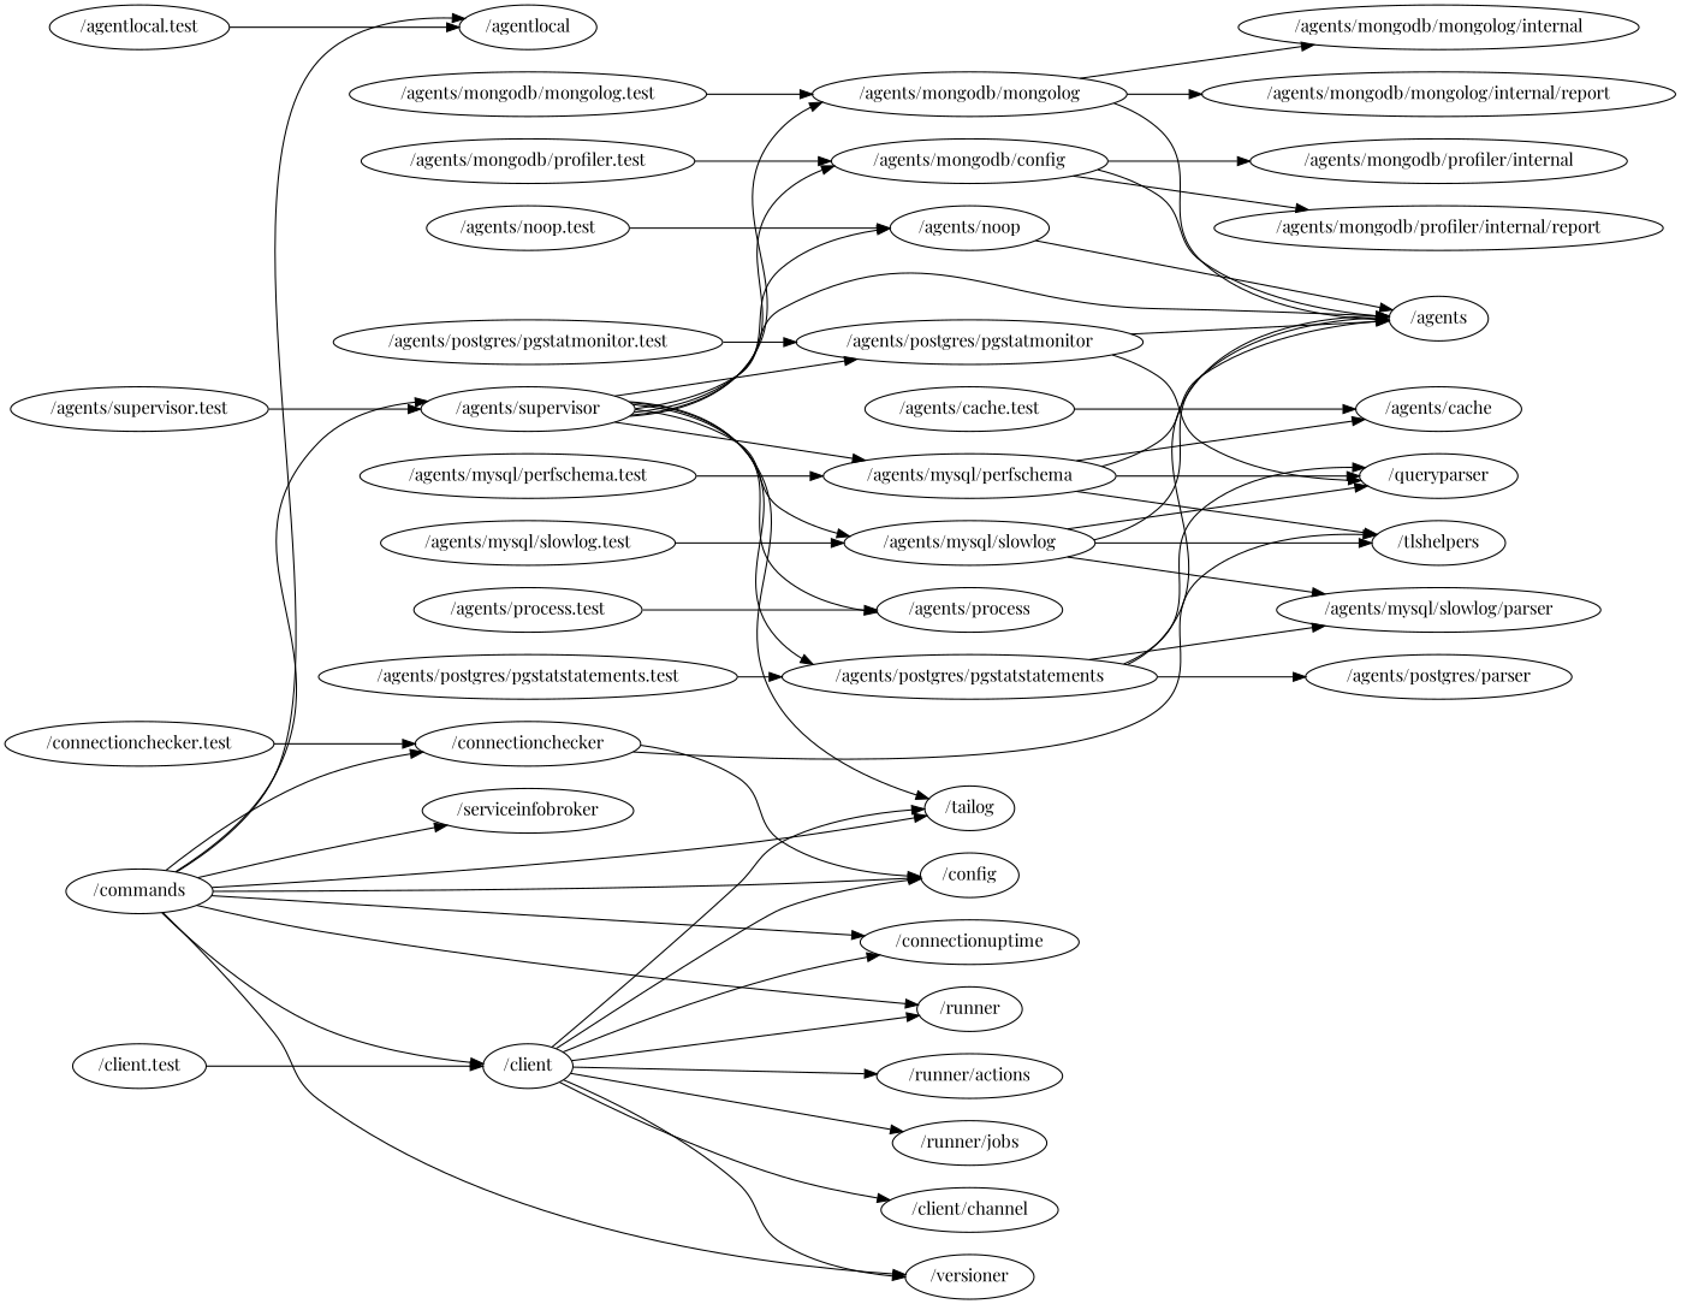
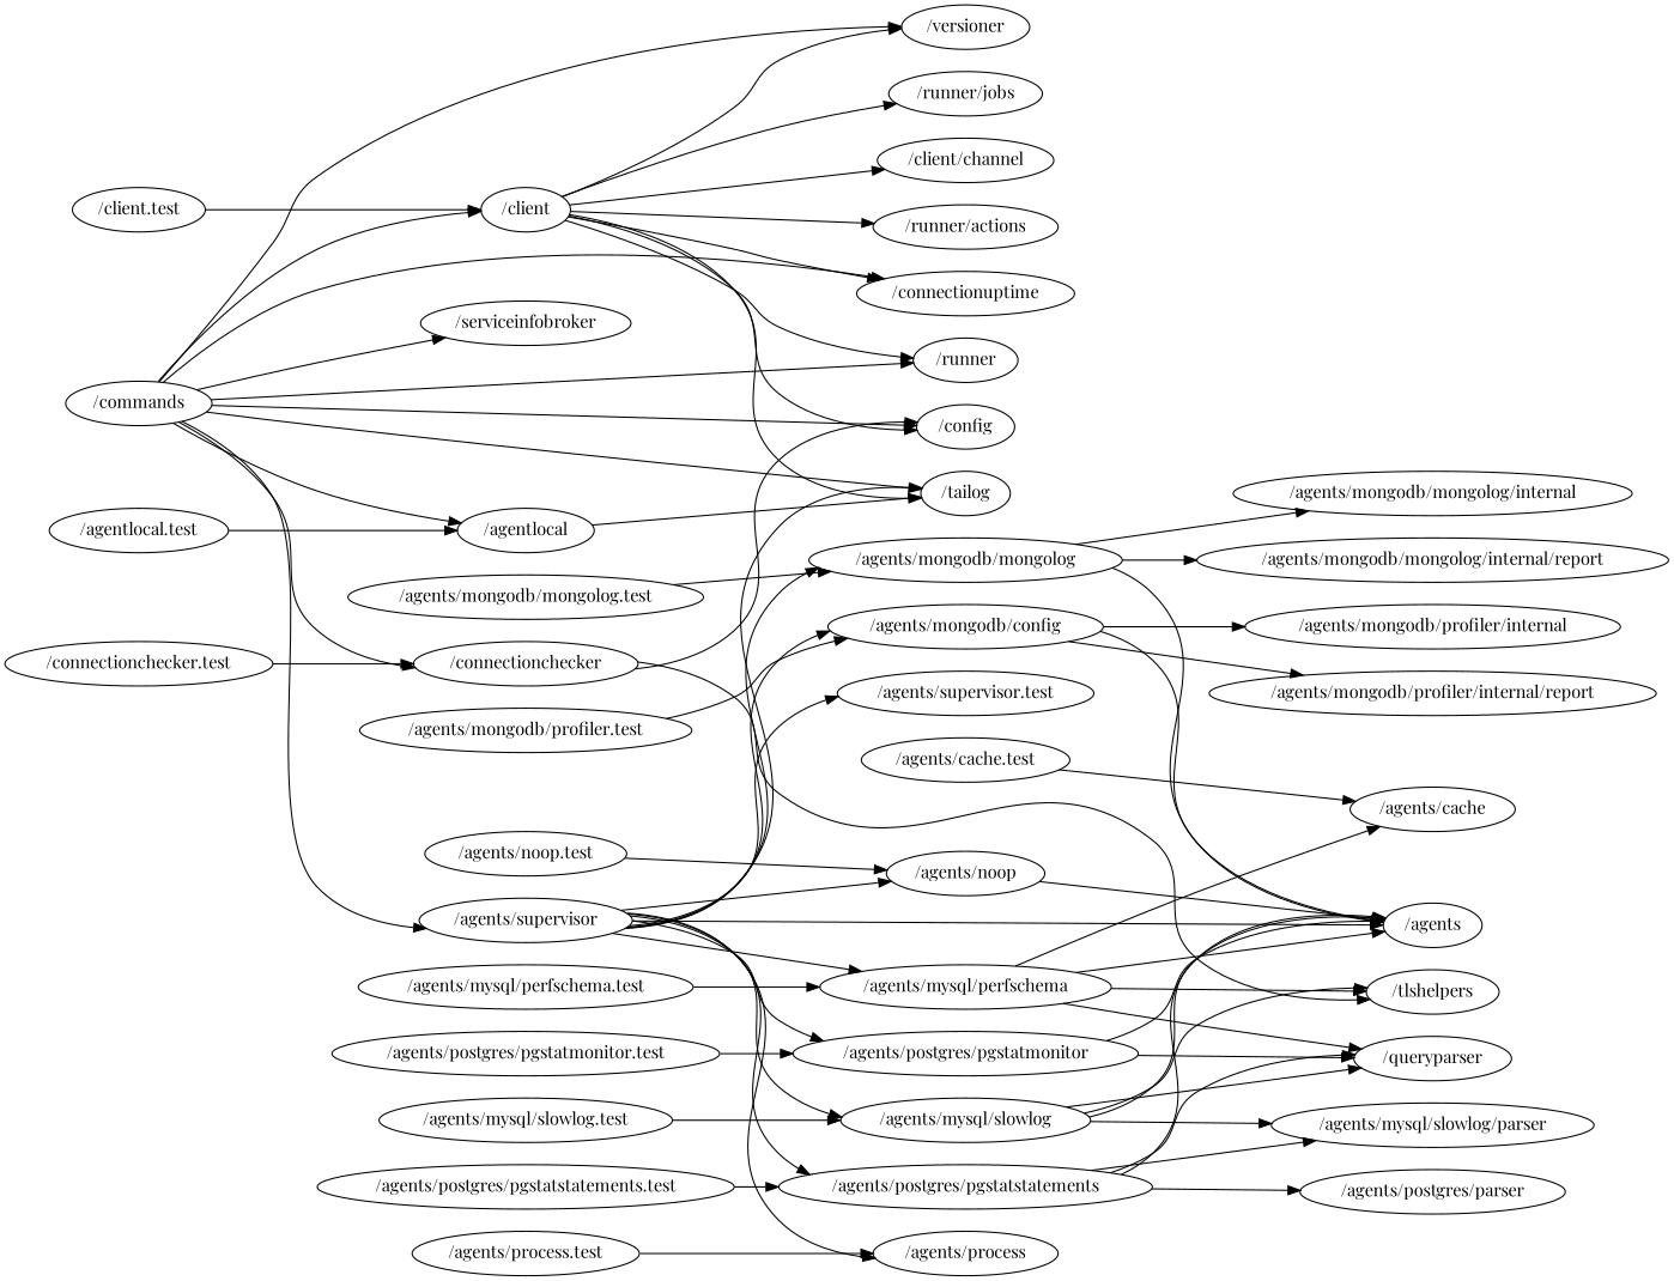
  digraph {
    fontname="Playfair Display"
    rankdir=LR
    node [fontname="Playfair Display"]
    edge [fontname="Playfair Display"]
    "/agentlocal"
    "/tailog"
    "/agentlocal.test"
    "/agents/cache.test"
    "/agents/cache"
    "/agents/mongodb/mongolog"
    "/agents"
    "/agents/mongodb/mongolog/internal"
    "/agents/mongodb/mongolog/internal/report"
    "/agents/mongodb/mongolog.test"
    n11 [label="/agents/mongodb/config"]
    "/agents/mongodb/profiler/internal"
    "/agents/mongodb/profiler/internal/report"
    "/agents/mongodb/profiler.test"
    "/agents/mysql/perfschema"
    "/queryparser"
    "/tlshelpers"
    "/agents/mysql/perfschema.test"
    "/agents/mysql/slowlog"
    "/agents/mysql/slowlog/parser"
    "/agents/mysql/slowlog.test"
    "/agents/noop"
    "/agents/noop.test"
    "/agents/postgres/pgstatmonitor"
    "/agents/postgres/pgstatmonitor.test"
    "/agents/postgres/pgstatstatements"
    "/agents/postgres/parser"
    "/agents/postgres/pgstatstatements.test"
    "/agents/process.test"
    "/agents/process"
    "/agents/supervisor"
    "/agents/supervisor.test"
    "/client"
    "/config"
    "/client/channel"
    "/connectionuptime"
    "/runner"
    "/runner/actions"
    "/runner/jobs"
    "/versioner"
    "/client.test"
    "/commands"
    "/connectionchecker"
    "/serviceinfobroker"
    "/connectionchecker.test"
+   "/agentlocal" -> "/tailog"
    "/agentlocal.test" -> "/agentlocal"
    "/agents/cache.test" -> "/agents/cache"
    "/agents/mongodb/mongolog" -> "/agents"
    "/agents/mongodb/mongolog" -> "/agents/mongodb/mongolog/internal"
    "/agents/mongodb/mongolog" -> "/agents/mongodb/mongolog/internal/report"
    "/agents/mongodb/mongolog.test" -> "/agents/mongodb/mongolog"
    n11 -> "/agents"
    n11 -> "/agents/mongodb/profiler/internal"
    n11 -> "/agents/mongodb/profiler/internal/report"
    "/agents/mongodb/profiler.test" -> n11
    "/agents/mysql/perfschema" -> "/agents/cache"
    "/agents/mysql/perfschema" -> "/agents"
    "/agents/mysql/perfschema" -> "/queryparser"
    "/agents/mysql/perfschema" -> "/tlshelpers"
    "/agents/mysql/perfschema.test" -> "/agents/mysql/perfschema"
    "/agents/mysql/slowlog" -> "/agents"
    "/agents/mysql/slowlog" -> "/queryparser"
    "/agents/mysql/slowlog" -> "/tlshelpers"
    "/agents/mysql/slowlog" -> "/agents/mysql/slowlog/parser"
    "/agents/mysql/slowlog.test" -> "/agents/mysql/slowlog"
    "/agents/noop" -> "/agents"
    "/agents/noop.test" -> "/agents/noop"
    "/agents/postgres/pgstatmonitor" -> "/agents"
    "/agents/postgres/pgstatmonitor" -> "/queryparser"
    "/agents/postgres/pgstatmonitor.test" -> "/agents/postgres/pgstatmonitor"
    "/agents/postgres/pgstatstatements" -> "/agents"
    "/agents/postgres/pgstatstatements" -> "/queryparser"
    "/agents/postgres/pgstatstatements" -> "/agents/mysql/slowlog/parser"
    "/agents/postgres/pgstatstatements" -> "/agents/postgres/parser"
    "/agents/postgres/pgstatstatements.test" -> "/agents/postgres/pgstatstatements"
    "/agents/process.test" -> "/agents/process"
    "/agents/supervisor" -> "/tailog"
    "/agents/supervisor" -> "/agents/mongodb/mongolog"
    "/agents/supervisor" -> "/agents"
    "/agents/supervisor" -> n11
    "/agents/supervisor" -> "/agents/mysql/perfschema"
    "/agents/supervisor" -> "/agents/mysql/slowlog"
    "/agents/supervisor" -> "/agents/noop"
    "/agents/supervisor" -> "/agents/postgres/pgstatmonitor"
    "/agents/supervisor" -> "/agents/postgres/pgstatstatements"
    "/agents/supervisor" -> "/agents/process"
-   "/agents/supervisor.test" -> "/agents/supervisor"
+   "/agents/supervisor" -> "/agents/supervisor.test"
    "/client" -> "/tailog"
    "/client" -> "/config"
    "/client" -> "/client/channel"
    "/client" -> "/connectionuptime"
    "/client" -> "/runner"
    "/client" -> "/runner/actions"
    "/client" -> "/runner/jobs"
    "/client" -> "/versioner"
    "/client.test" -> "/client"
    "/commands" -> "/agentlocal"
    "/commands" -> "/tailog"
    "/commands" -> "/agents/supervisor"
    "/commands" -> "/client"
    "/commands" -> "/config"
    "/commands" -> "/connectionuptime"
    "/commands" -> "/runner"
    "/commands" -> "/versioner"
    "/commands" -> "/connectionchecker"
    "/commands" -> "/serviceinfobroker"
    "/connectionchecker" -> "/tlshelpers"
    "/connectionchecker" -> "/config"
    "/connectionchecker.test" -> "/connectionchecker"
  }
